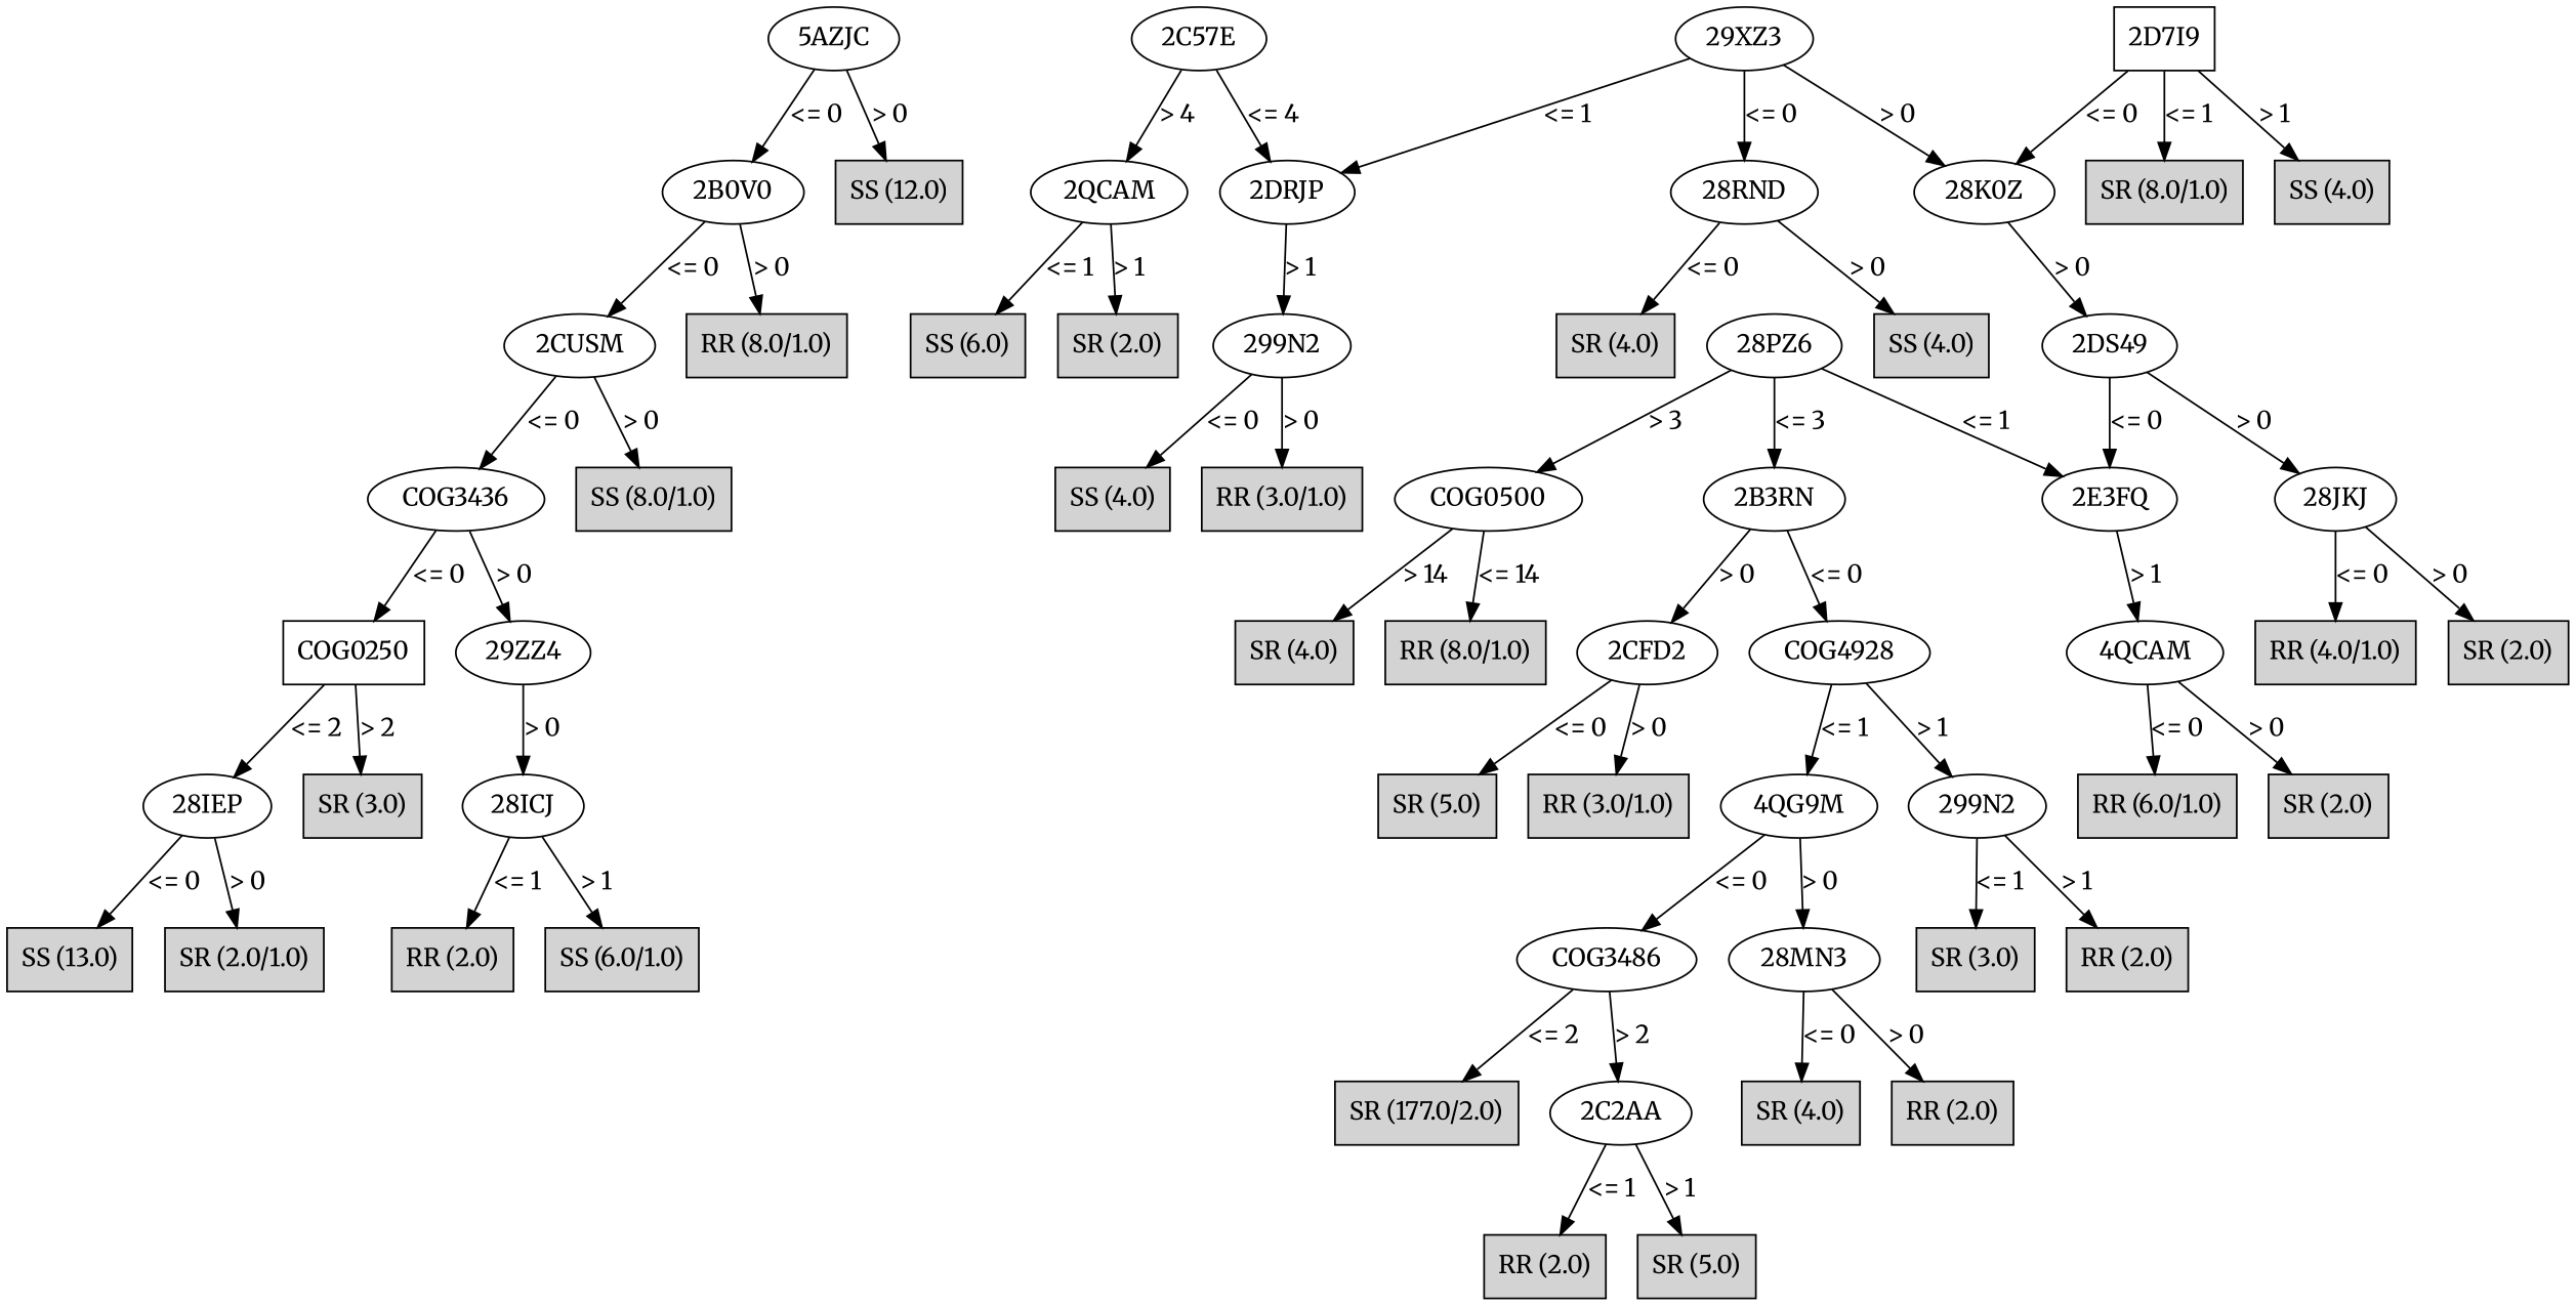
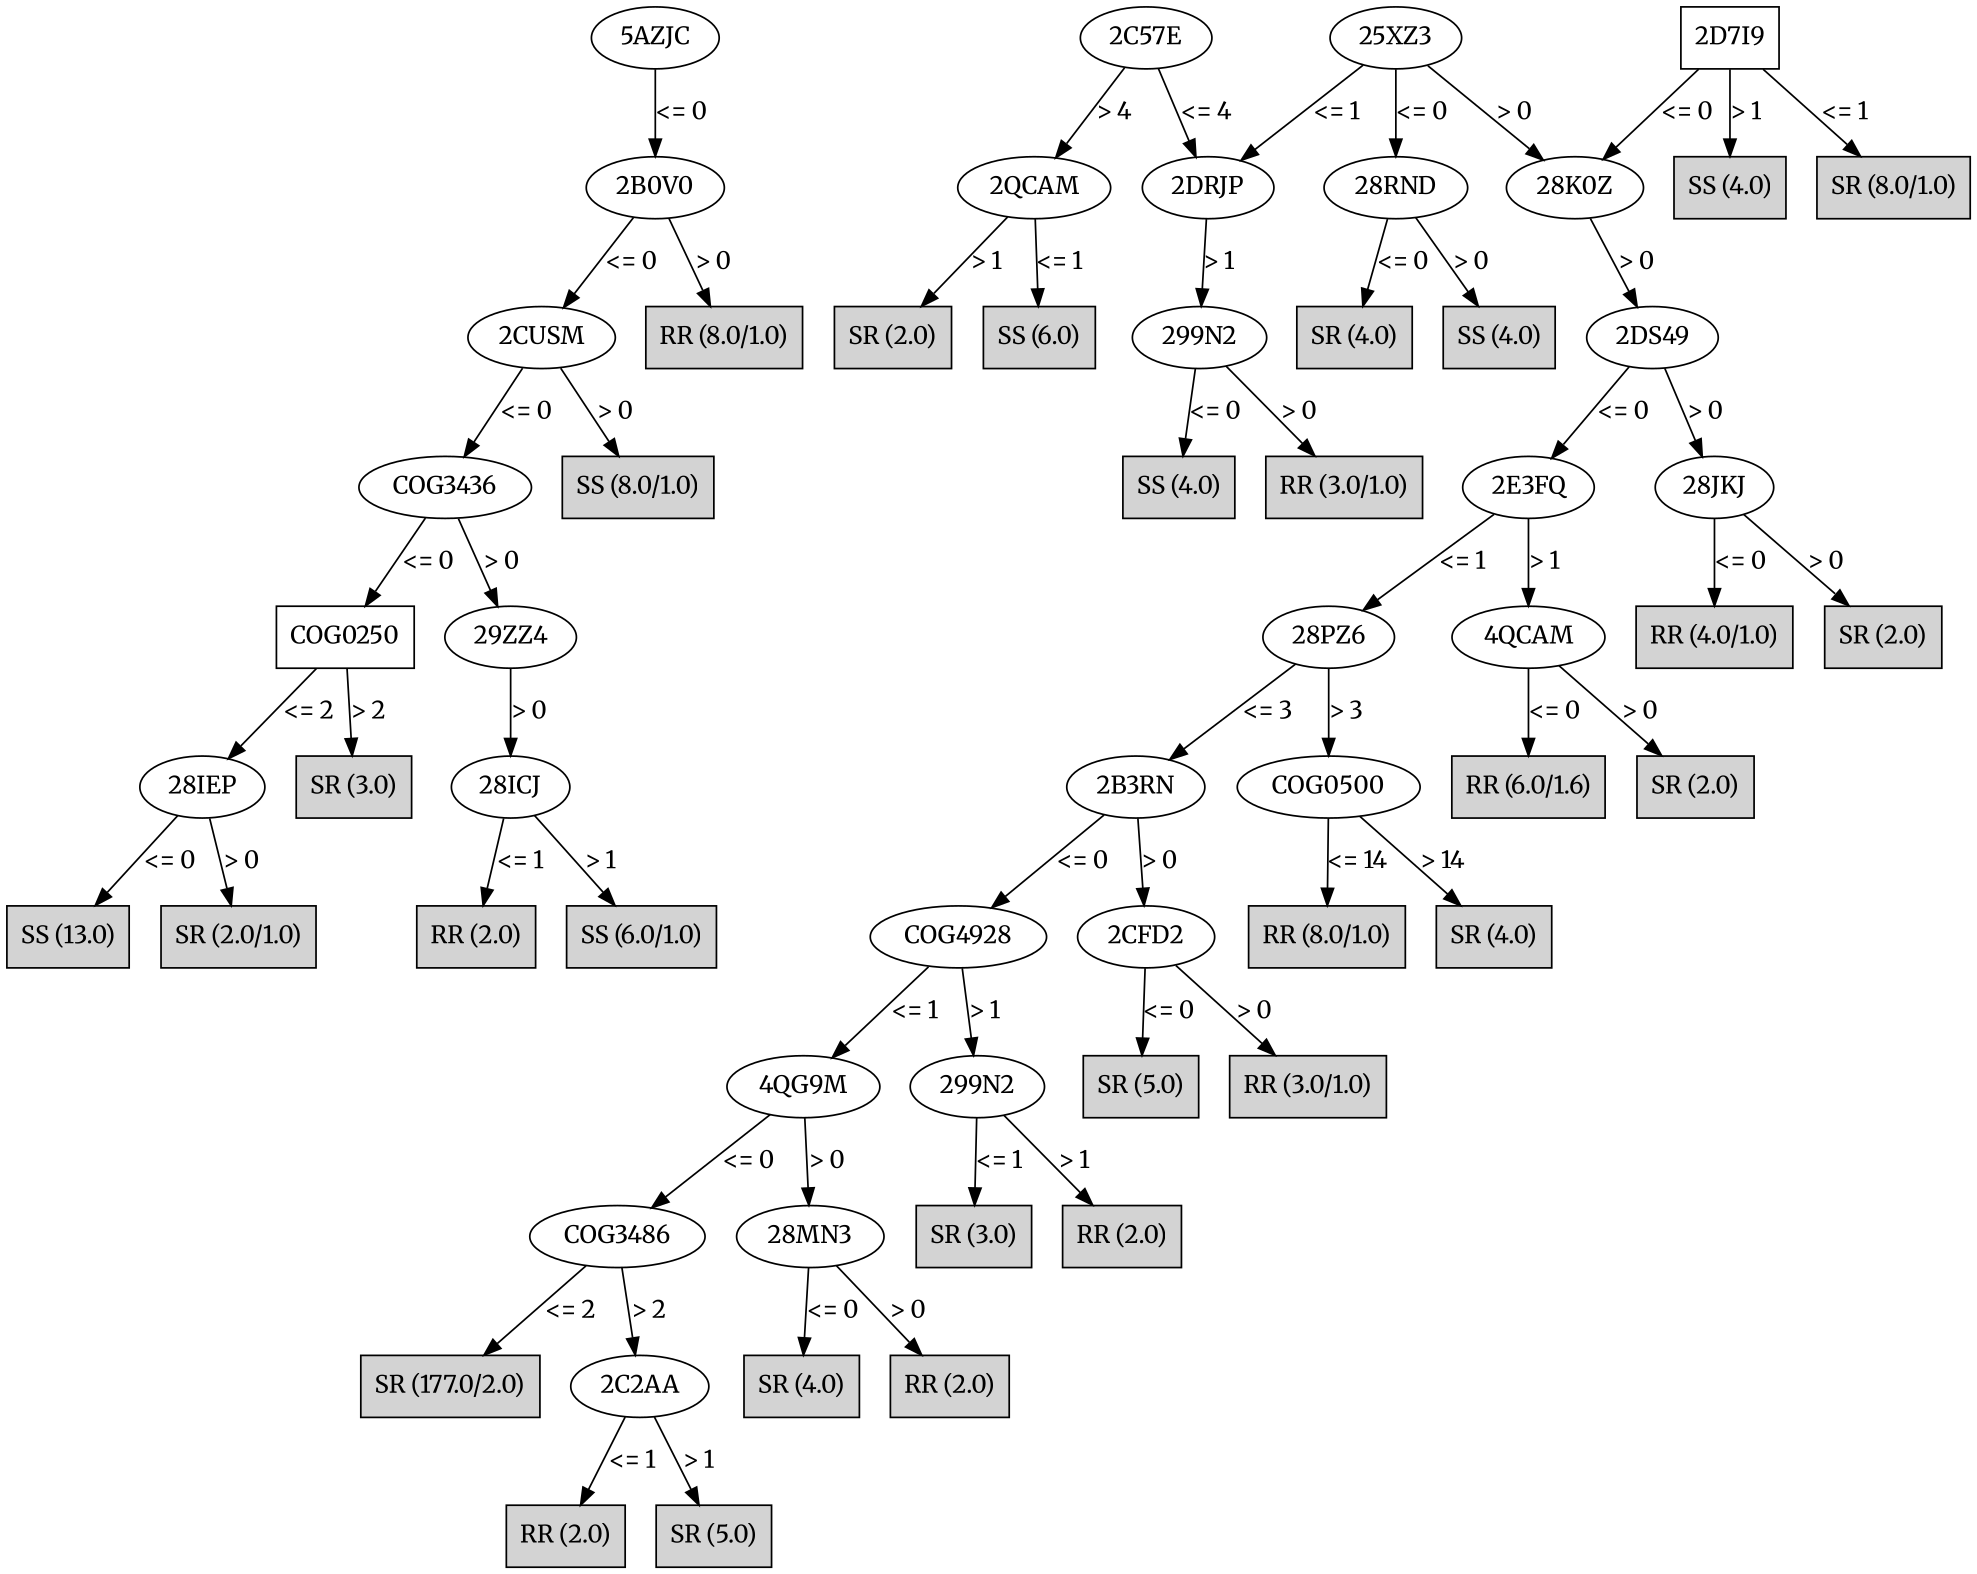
  digraph {
    fontname=Merriweather
    node [fontname=Merriweather shape=box style=filled]
    edge [fontname=Merriweather]
    n1 [label="5AZJC" shape="" style=""]
    n2 [label="2B0V0" shape="" style=""]
-   n3 [label="SS (12.0)"]
    n4 [label="2CUSM" shape="" style=""]
    n5 [label="RR (8.0/1.0)"]
    n6 [label=COG3436 shape="" style=""]
    n7 [label="SS (8.0/1.0)"]
    n8 [label=COG0250 style=""]
    n9 [label="29ZZ4" shape="" style=""]
    n10 [label="28IEP" shape="" style=""]
    n11 [label="SR (3.0)"]
    n12 [label="28ICJ" shape="" style=""]
    n13 [label="SS (13.0)"]
    n14 [label="SR (2.0/1.0)"]
    n15 [label="2C57E" shape="" style=""]
    n16 [label="2DRJP" shape="" style=""]
    n17 [label="2QCAM" shape="" style=""]
    n18 [label="RR (2.0)"]
    n19 [label="SS (6.0/1.0)"]
    n20 [label="299N2" shape="" style=""]
    n21 [label="SS (6.0)"]
    n22 [label="SR (2.0)"]
-   n23 [label="29XZ3" shape="" style=""]
+   n23 [label="25XZ3" shape="" style=""]
    n24 [label="28RND" shape="" style=""]
    n25 [label="28K0Z" shape="" style=""]
    n26 [label="SS (4.0)"]
    n27 [label="RR (3.0/1.0)"]
    n28 [label="SR (4.0)"]
    n29 [label="SS (4.0)"]
    n30 [label="2DS49" shape="" style=""]
    n31 [label="2D7I9" style=""]
    n32 [label="SR (8.0/1.0)"]
    n33 [label="SS (4.0)"]
    n34 [label="2E3FQ" shape="" style=""]
    n35 [label="28JKJ" shape="" style=""]
    n36 [label="28PZ6" shape="" style=""]
    n37 [label="4QCAM" shape="" style=""]
    n38 [label="RR (4.0/1.0)"]
    n39 [label="SR (2.0)"]
    n40 [label="2B3RN" shape="" style=""]
    n41 [label=COG0500 shape="" style=""]
-   n42 [label="RR (6.0/1.0)"]
+   n42 [label="RR (6.0/1.6)"]
    n43 [label="SR (2.0)"]
    n44 [label=COG4928 shape="" style=""]
    n45 [label="2CFD2" shape="" style=""]
    n46 [label="RR (8.0/1.0)"]
    n47 [label="SR (4.0)"]
    n48 [label="4QG9M" shape="" style=""]
    n49 [label="299N2" shape="" style=""]
    n50 [label="SR (5.0)"]
    n51 [label="RR (3.0/1.0)"]
    n52 [label=COG3486 shape="" style=""]
    n53 [label="28MN3" shape="" style=""]
    n54 [label="SR (3.0)"]
    n55 [label="RR (2.0)"]
    n56 [label="SR (177.0/2.0)"]
    n57 [label="2C2AA" shape="" style=""]
    n58 [label="SR (4.0)"]
    n59 [label="RR (2.0)"]
    n60 [label="RR (2.0)"]
    n61 [label="SR (5.0)"]
    n1 -> n2 [label="<= 0"]
-   n1 -> n3 [label="> 0"]
    n2 -> n4 [label="<= 0"]
    n2 -> n5 [label="> 0"]
    n4 -> n6 [label="<= 0"]
    n4 -> n7 [label="> 0"]
    n6 -> n8 [label="<= 0"]
    n6 -> n9 [label="> 0"]
    n8 -> n10 [label="<= 2"]
    n8 -> n11 [label="> 2"]
    n9 -> n12 [label="> 0"]
    n10 -> n13 [label="<= 0"]
    n10 -> n14 [label="> 0"]
    n12 -> n18 [label="<= 1"]
    n12 -> n19 [label="> 1"]
    n15 -> n16 [label="<= 4"]
    n15 -> n17 [label="> 4"]
    n16 -> n20 [label="> 1"]
    n17 -> n21 [label="<= 1"]
    n17 -> n22 [label="> 1"]
    n20 -> n26 [label="<= 0"]
    n20 -> n27 [label="> 0"]
    n23 -> n16 [label="<= 1"]
    n23 -> n24 [label="<= 0"]
    n23 -> n25 [label="> 0"]
    n24 -> n28 [label="<= 0"]
    n24 -> n29 [label="> 0"]
    n25 -> n30 [label="> 0"]
    n30 -> n34 [label="<= 0"]
    n30 -> n35 [label="> 0"]
    n31 -> n25 [label="<= 0"]
    n31 -> n32 [label="<= 1"]
    n31 -> n33 [label="> 1"]
-   n36 -> n34 [label="<= 1"]
+   n34 -> n36 [label="<= 1"]
    n34 -> n37 [label="> 1"]
    n35 -> n38 [label="<= 0"]
    n35 -> n39 [label="> 0"]
    n36 -> n40 [label="<= 3"]
    n36 -> n41 [label="> 3"]
    n37 -> n42 [label="<= 0"]
    n37 -> n43 [label="> 0"]
    n40 -> n44 [label="<= 0"]
    n40 -> n45 [label="> 0"]
    n41 -> n46 [label="<= 14"]
    n41 -> n47 [label="> 14"]
    n44 -> n48 [label="<= 1"]
    n44 -> n49 [label="> 1"]
    n45 -> n50 [label="<= 0"]
    n45 -> n51 [label="> 0"]
    n48 -> n52 [label="<= 0"]
    n48 -> n53 [label="> 0"]
    n49 -> n54 [label="<= 1"]
    n49 -> n55 [label="> 1"]
    n52 -> n56 [label="<= 2"]
    n52 -> n57 [label="> 2"]
    n53 -> n58 [label="<= 0"]
    n53 -> n59 [label="> 0"]
    n57 -> n60 [label="<= 1"]
    n57 -> n61 [label="> 1"]
  }
